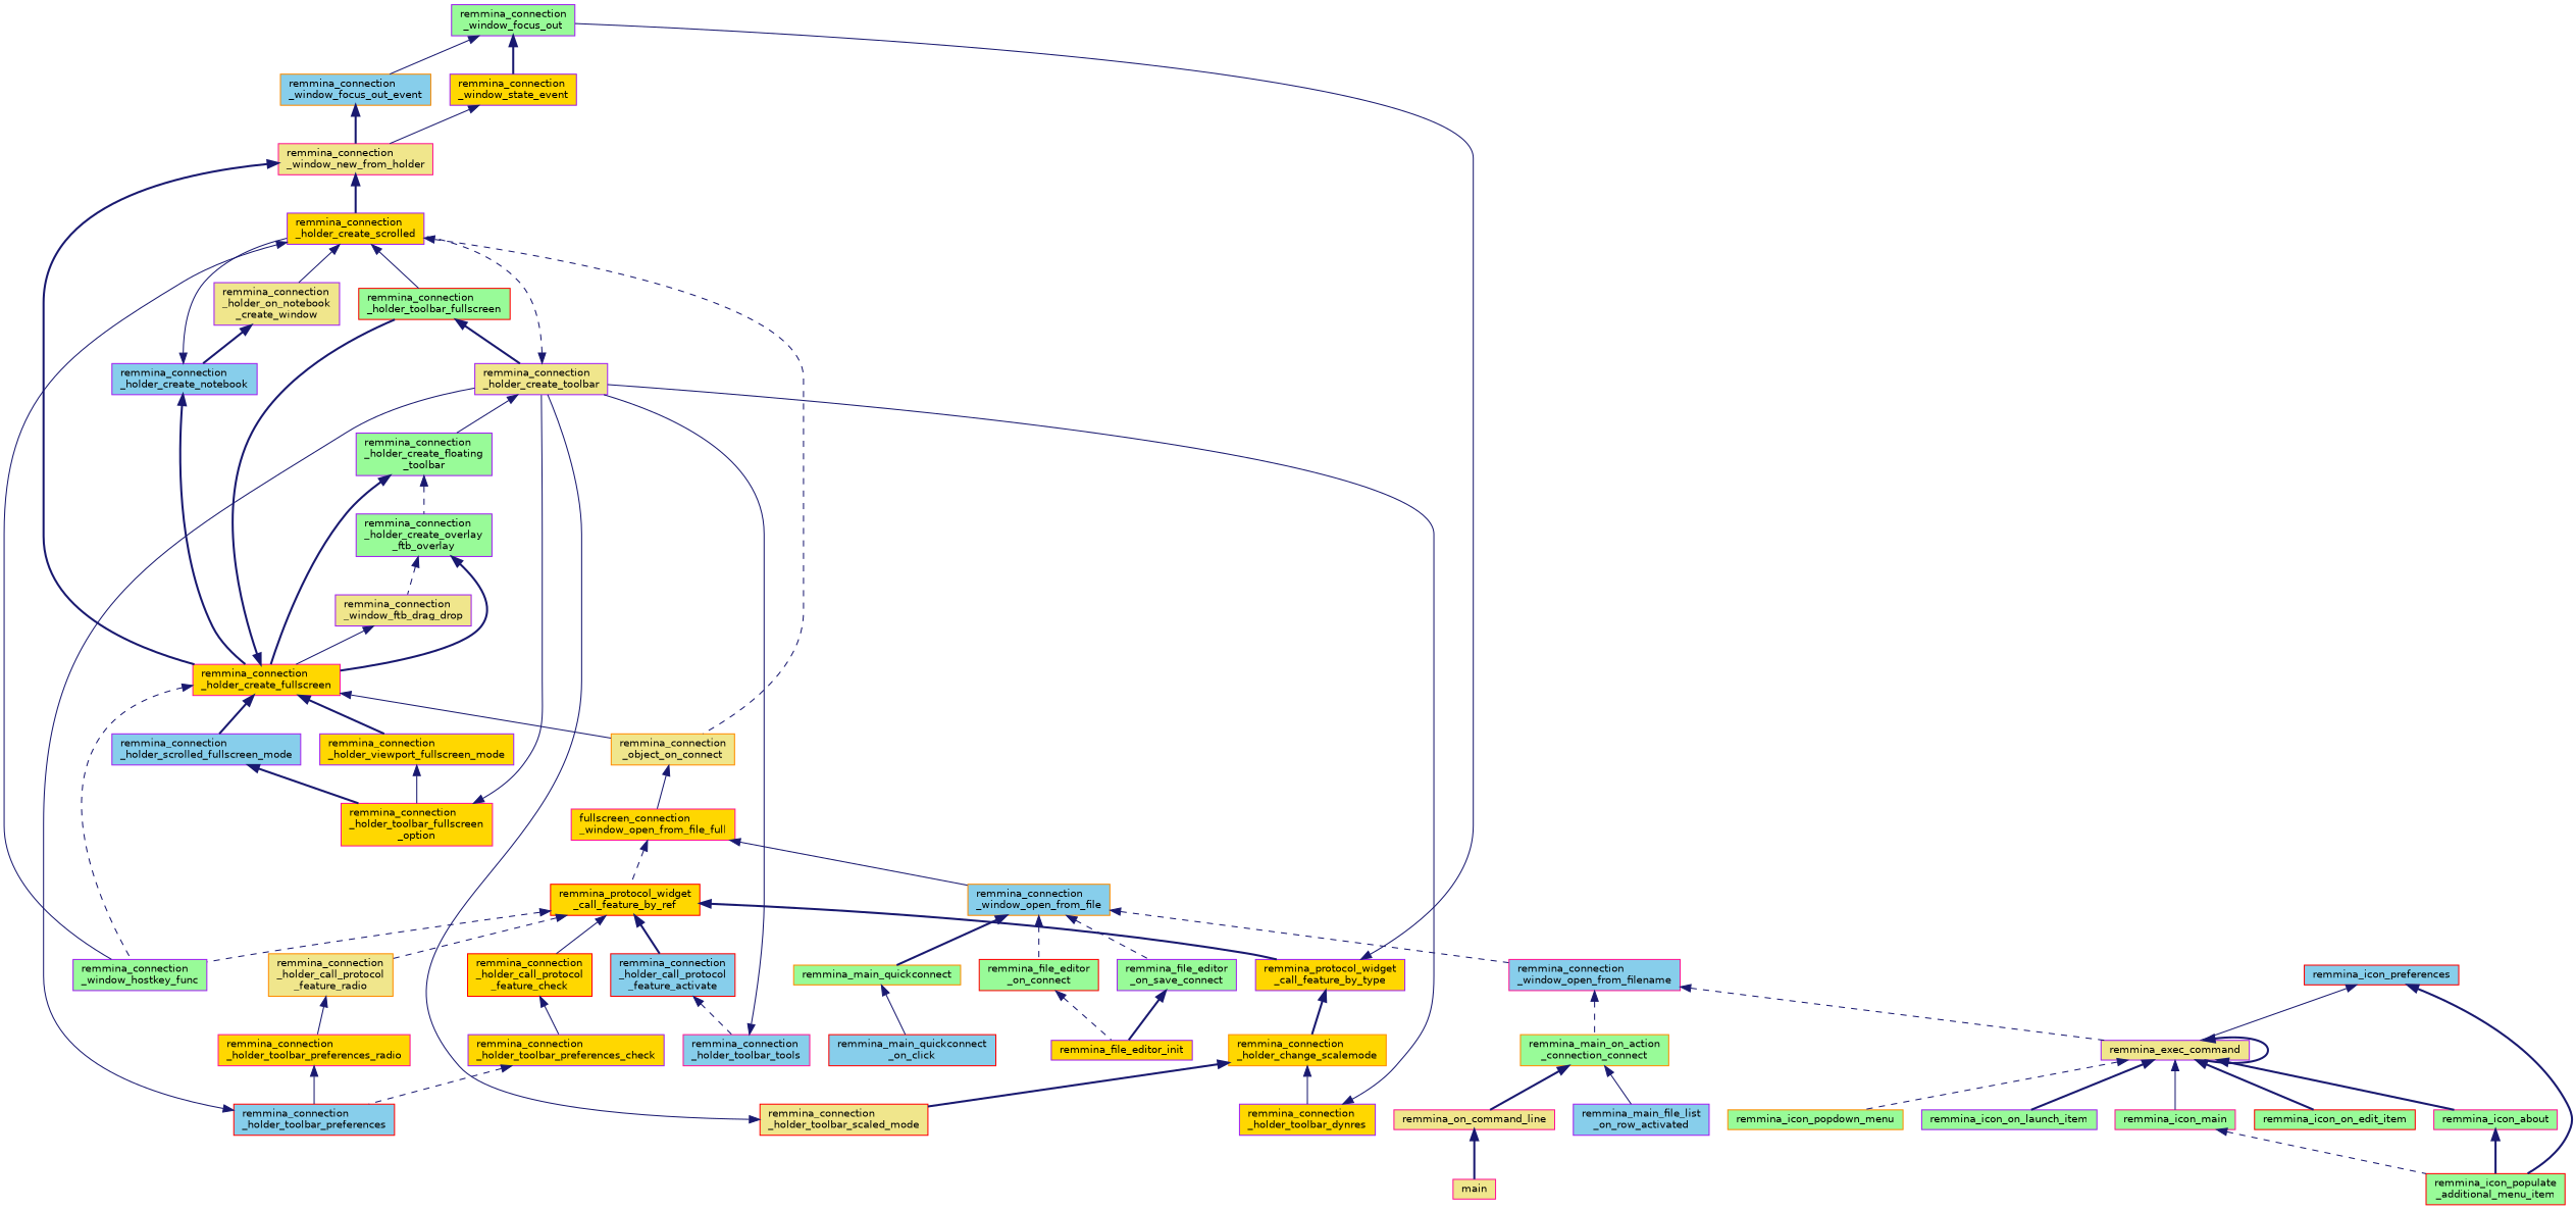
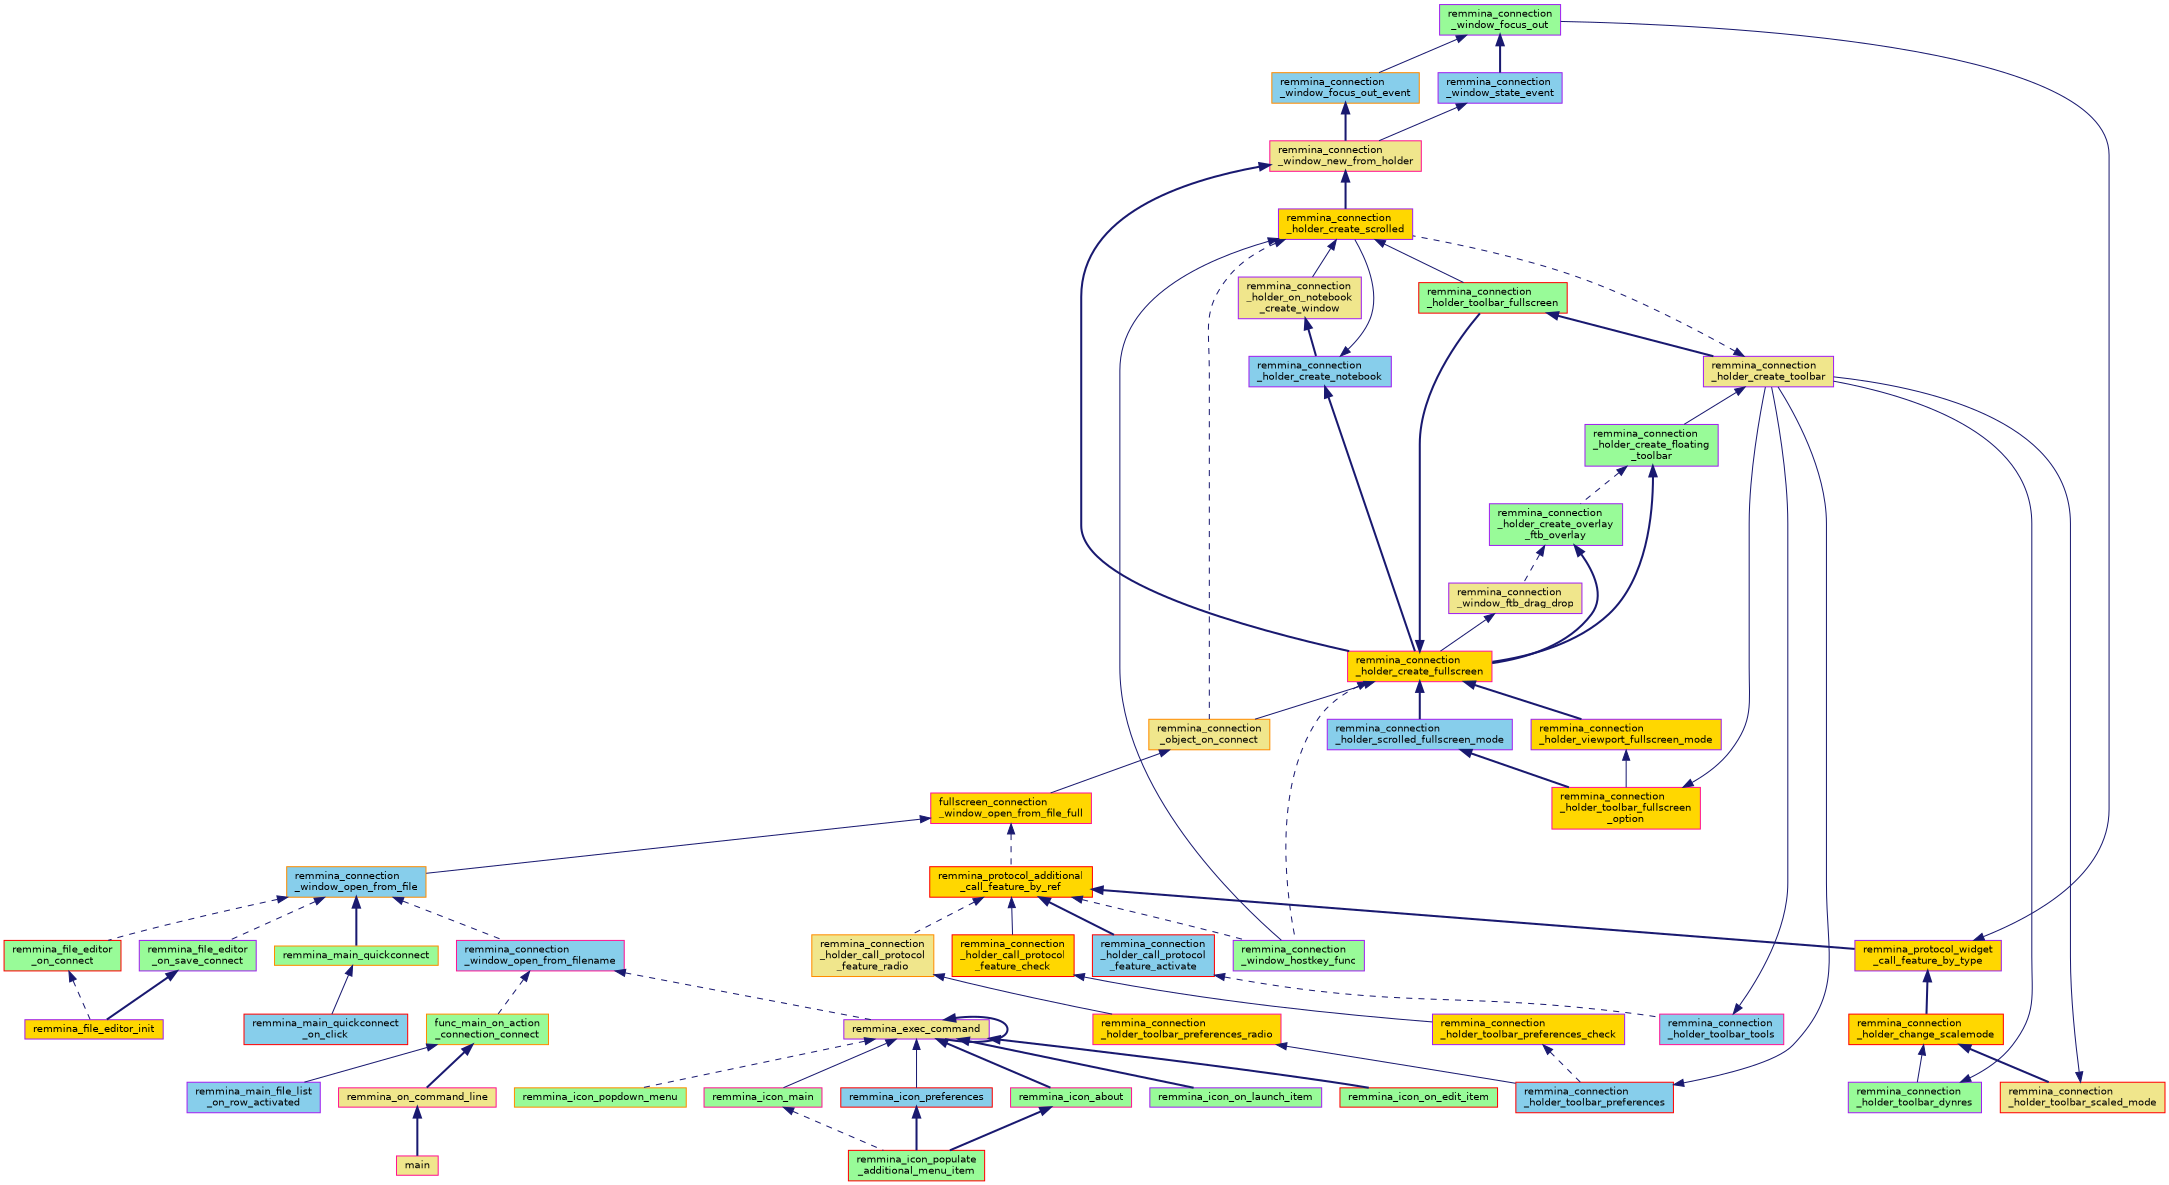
  digraph {
    rankdir=TB
    node [color=purple fillcolor=palegreen fontname=Helvetica fontsize=10 shape=record style=filled]
    edge [color=midnightblue dir=back fontname=Helvetica fontsize=10 labelfontname=Helvetica labelfontsize=10 style=solid]
    n1 [fontcolor=black height=0.2 label="remmina_connection\l_window_focus_out" width=0.4]
    n2 [color=darkorange fillcolor=skyblue height=0.2 label="remmina_connection\l_window_focus_out_event" width=0.4]
-   n3 [fillcolor=gold height=0.2 label="remmina_connection\l_window_state_event" width=0.4]
+   n3 [fillcolor=skyblue height=0.2 label="remmina_connection\l_window_state_event" width=0.4]
    n4 [color=deeppink fillcolor=khaki height=0.2 label="remmina_connection\l_window_new_from_holder" width=0.4]
    n5 [fillcolor=gold height=0.2 label="remmina_connection\l_holder_create_scrolled" width=0.4]
    n6 [color=deeppink fillcolor=gold height=0.2 label="remmina_connection\l_holder_create_fullscreen" width=0.4]
    n7 [color=red height=0.2 label="remmina_connection\l_holder_toolbar_fullscreen" width=0.4]
    n8 [height=0.2 label="remmina_connection\l_window_hostkey_func" width=0.4]
    n9 [color=darkorange fillcolor=khaki height=0.2 label="remmina_connection\l_object_on_connect" width=0.4]
    n10 [fillcolor=khaki height=0.2 label="remmina_connection\l_holder_on_notebook\l_create_window" width=0.4]
    n11 [fillcolor=gold height=0.2 label="remmina_connection\l_holder_viewport_fullscreen_mode" width=0.4]
    n12 [fillcolor=skyblue height=0.2 label="remmina_connection\l_holder_scrolled_fullscreen_mode" width=0.4]
    n13 [fillcolor=khaki height=0.2 label="remmina_connection\l_holder_create_toolbar" width=0.4]
    n14 [color=deeppink fillcolor=gold height=0.2 label="fullscreen_connection\l_window_open_from_file_full" width=0.4]
    n15 [fillcolor=skyblue height=0.2 label="remmina_connection\l_holder_create_notebook" width=0.4]
    n16 [height=0.2 label="remmina_connection\l_holder_create_floating\l_toolbar" width=0.4]
    n17 [height=0.2 label="remmina_connection\l_holder_create_overlay\l_ftb_overlay" width=0.4]
    n18 [fillcolor=khaki height=0.2 label="remmina_connection\l_window_ftb_drag_drop" width=0.4]
    n19 [color=deeppink fillcolor=gold height=0.2 label="remmina_connection\l_holder_toolbar_fullscreen\l_option" width=0.4]
    n20 [color=darkorange fillcolor=skyblue height=0.2 label="remmina_connection\l_window_open_from_file" width=0.4]
-   n21 [color=red fillcolor=gold height=0.2 label="remmina_protocol_widget\l_call_feature_by_ref" width=0.4]
+   n21 [color=red fillcolor=gold height=0.2 label="remmina_protocol_additional\l_call_feature_by_ref" width=0.4]
    n22 [color=deeppink fillcolor=skyblue height=0.2 label="remmina_connection\l_window_open_from_filename" width=0.4]
    n23 [color=red height=0.2 label="remmina_file_editor\l_on_connect" width=0.4]
    n24 [height=0.2 label="remmina_file_editor\l_on_save_connect" width=0.4]
    n25 [color=darkorange height=0.2 label=remmina_main_quickconnect width=0.4]
    n26 [color=darkorange fillcolor=khaki height=0.2 label="remmina_connection\l_holder_call_protocol\l_feature_radio" width=0.4]
    n27 [color=red fillcolor=gold height=0.2 label="remmina_connection\l_holder_call_protocol\l_feature_check" width=0.4]
    n28 [color=red fillcolor=skyblue height=0.2 label="remmina_connection\l_holder_call_protocol\l_feature_activate" width=0.4]
    n29 [fillcolor=gold height=0.2 label="remmina_protocol_widget\l_call_feature_by_type" width=0.4]
    n30 [fillcolor=khaki height=0.2 label=remmina_exec_command width=0.4]
-   n31 [color=darkorange height=0.2 label="remmina_main_on_action\l_connection_connect" width=0.4]
+   n31 [color=darkorange height=0.2 label="func_main_on_action\l_connection_connect" width=0.4]
    n32 [fillcolor=gold height=0.2 label=remmina_file_editor_init width=0.4]
    n33 [color=red fillcolor=skyblue height=0.2 label="remmina_main_quickconnect\l_on_click" width=0.4]
    n34 [color=deeppink height=0.2 label=remmina_icon_main width=0.4]
    n35 [color=red fillcolor=skyblue height=0.2 label=remmina_icon_preferences width=0.4]
    n36 [color=deeppink height=0.2 label=remmina_icon_about width=0.4]
    n37 [height=0.2 label=remmina_icon_on_launch_item width=0.4]
    n38 [color=red height=0.2 label=remmina_icon_on_edit_item width=0.4]
    n39 [color=darkorange height=0.2 label=remmina_icon_popdown_menu width=0.4]
    n40 [color=deeppink fillcolor=khaki height=0.2 label=remmina_on_command_line width=0.4]
    n41 [fillcolor=skyblue height=0.2 label="remmina_main_file_list\l_on_row_activated" width=0.4]
    n42 [color=deeppink fillcolor=khaki height=0.2 label=main width=0.4]
    n43 [color=red height=0.2 label="remmina_icon_populate\l_additional_menu_item" width=0.4]
    n44 [color=deeppink fillcolor=gold height=0.2 label="remmina_connection\l_holder_toolbar_preferences_radio" width=0.4]
    n45 [fillcolor=gold height=0.2 label="remmina_connection\l_holder_toolbar_preferences_check" width=0.4]
    n46 [color=deeppink fillcolor=skyblue height=0.2 label="remmina_connection\l_holder_toolbar_tools" width=0.4]
-   n47 [color=darkorange fillcolor=gold height=0.2 label="remmina_connection\l_holder_change_scalemode" width=0.4]
+   n47 [color=red fillcolor=gold height=0.2 label="remmina_connection\l_holder_change_scalemode" width=0.4]
    n48 [color=red fillcolor=skyblue height=0.2 label="remmina_connection\l_holder_toolbar_preferences" width=0.4]
-   n49 [fillcolor=gold height=0.2 label="remmina_connection\l_holder_toolbar_dynres" width=0.4]
+   n49 [height=0.2 label="remmina_connection\l_holder_toolbar_dynres" width=0.4]
    n50 [color=red fillcolor=khaki height=0.2 label="remmina_connection\l_holder_toolbar_scaled_mode" width=0.4]
    n1 -> n2
    n1 -> n3 [style=bold]
    n2 -> n4 [style=bold]
    n3 -> n4
    n4 -> n5 [style=bold]
    n4 -> n6 [style=bold]
    n5 -> n7
    n5 -> n8
    n5 -> n9 [style=dashed]
    n5 -> n10
    n6 -> n7 [style=bold]
    n6 -> n8 [style=dashed]
    n6 -> n9
    n6 -> n11 [style=bold]
    n6 -> n12 [style=bold]
    n7 -> n13 [style=bold]
    n9 -> n14
    n10 -> n15 [style=bold]
    n11 -> n19
    n12 -> n19 [style=bold]
    n13 -> n5 [style=dashed]
    n13 -> n16
    n14 -> n20
    n14 -> n21 [style=dashed]
    n15 -> n5
    n15 -> n6 [style=bold]
    n16 -> n6 [style=bold]
    n16 -> n17 [style=dashed]
    n17 -> n6 [style=bold]
    n17 -> n18 [style=dashed]
    n18 -> n6
    n19 -> n13
    n20 -> n22 [style=dashed]
    n20 -> n23 [style=dashed]
    n20 -> n24 [style=dashed]
    n20 -> n25 [style=bold]
    n21 -> n8 [style=dashed]
    n21 -> n26 [style=dashed]
    n21 -> n27
    n21 -> n28 [style=bold]
    n21 -> n29 [style=bold]
    n22 -> n30 [style=dashed]
    n22 -> n31 [style=dashed]
    n23 -> n32 [style=dashed]
    n24 -> n32 [style=bold]
    n25 -> n33
    n26 -> n44
    n27 -> n45
    n28 -> n46 [style=dashed]
    n29 -> n1
    n29 -> n47 [style=bold]
    n30 -> n30 [style=bold]
    n30 -> n34
-   n35 -> n30
+   n30 -> n35
    n30 -> n36 [style=bold]
    n30 -> n37 [style=bold]
    n30 -> n38 [style=bold]
    n30 -> n39 [style=dashed]
    n31 -> n40 [style=bold]
    n31 -> n41
    n34 -> n43 [style=dashed]
    n35 -> n43 [style=bold]
    n36 -> n43 [style=bold]
    n40 -> n42 [style=bold]
    n44 -> n48
    n45 -> n48 [style=dashed]
    n46 -> n13
    n47 -> n49
    n47 -> n50 [style=bold]
    n48 -> n13
    n49 -> n13
    n50 -> n13
  }
